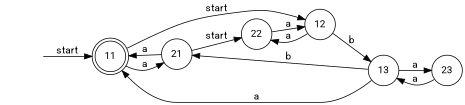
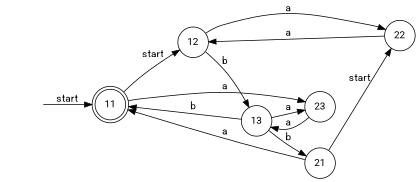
  digraph {
    fontname=Roboto
    rankdir=LR
    node [fontname=Roboto shape=circle]
    edge [fontname=Roboto]
    "" [shape=none]
    11 [shape=doublecircle]
    21
    12
    22
    13
    23
    "" -> 11 [label=start]
-   11 -> 21 [label=a]
+   11 -> 23 [label=a]
    11 -> 12 [label=start]
    21 -> 11 [label=a]
    21 -> 22 [label=start]
    12 -> 22 [label=a]
    12 -> 13 [label=b]
    22 -> 12 [label=a]
-   13 -> 11 [label=a]
+   13 -> 11 [label=b]
    13 -> 21 [label=b]
    13 -> 23 [label=a]
    23 -> 13 [label=a]
  }
